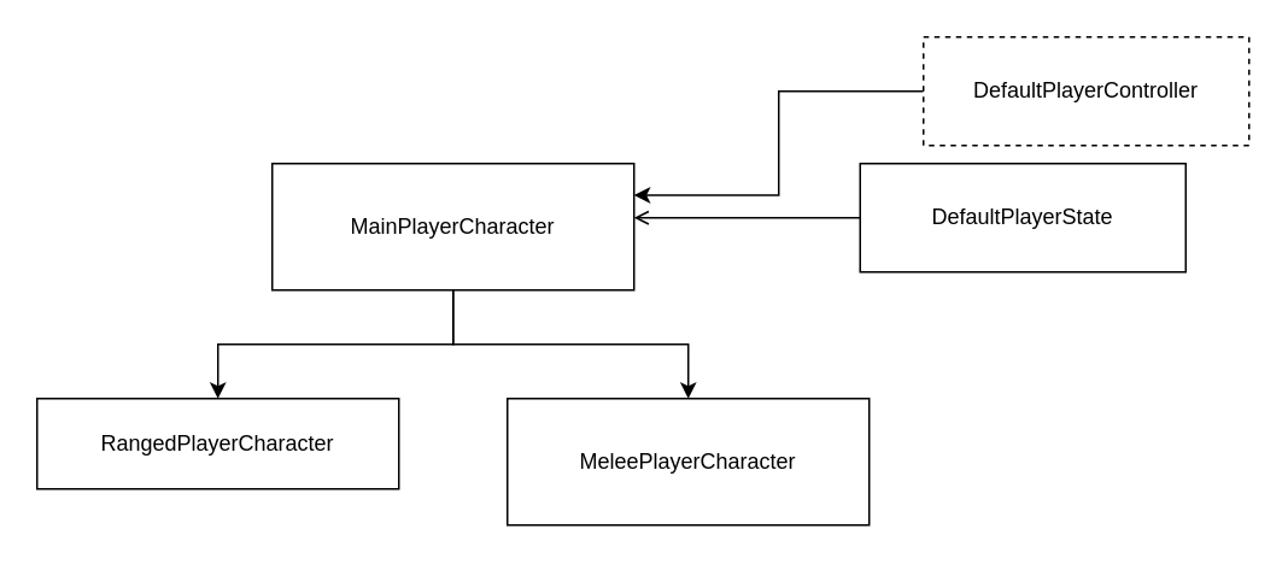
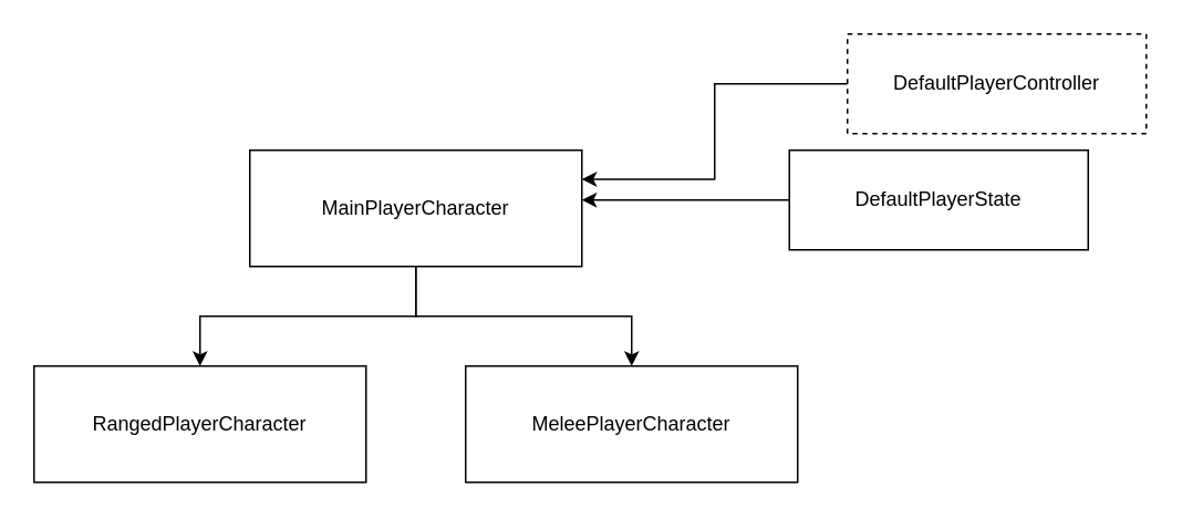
  <mxCell id="0" />
  <mxCell id="1" parent="0" />
  <mxCell id="2" style="edgeStyle=orthogonalEdgeStyle;rounded=0;orthogonalLoop=1;jettySize=auto;html=1;entryX=1;entryY=0.25;entryDx=0;entryDy=0;" edge="1" parent="1" source="3" target="6"><mxGeometry relative="1" as="geometry" /></mxCell>
  <mxCell id="3" value="DefaultPlayerController" style="html=1;whiteSpace=wrap;dashed=1;" vertex="1" parent="1"><mxGeometry x="510" y="20" width="180" height="60" as="geometry" /></mxCell>
  <mxCell id="4" style="edgeStyle=orthogonalEdgeStyle;rounded=0;orthogonalLoop=1;jettySize=auto;html=1;" edge="1" parent="1" source="6" target="8"><mxGeometry relative="1" as="geometry" /></mxCell>
  <mxCell id="5" style="edgeStyle=orthogonalEdgeStyle;rounded=0;orthogonalLoop=1;jettySize=auto;html=1;entryX=0.5;entryY=0;entryDx=0;entryDy=0;" edge="1" parent="1" source="6" target="9"><mxGeometry relative="1" as="geometry" /></mxCell>
  <mxCell id="6" value="MainPlayerCharacter" style="html=1;whiteSpace=wrap;" vertex="1" parent="1"><mxGeometry x="150" y="90" width="200" height="70" as="geometry" /></mxCell>
  <mxCell id="7" value="DefaultPlayerState" style="html=1;whiteSpace=wrap;" vertex="1" parent="1"><mxGeometry x="475" y="90" width="180" height="60" as="geometry" /></mxCell>
- <mxCell id="8" value="RangedPlayerCharacter" style="html=1;whiteSpace=wrap;" vertex="1" parent="1"><mxGeometry x="20" y="220" width="200" height="50" as="geometry" /></mxCell>
+ <mxCell id="8" value="RangedPlayerCharacter" style="html=1;whiteSpace=wrap;" vertex="1" parent="1"><mxGeometry x="20" y="220" width="200" height="70" as="geometry" /></mxCell>
  <mxCell id="9" value="MeleePlayerCharacter" style="html=1;whiteSpace=wrap;" vertex="1" parent="1"><mxGeometry x="280" y="220" width="200" height="70" as="geometry" /></mxCell>
- <mxCell id="10" style="edgeStyle=orthogonalEdgeStyle;rounded=0;orthogonalLoop=1;jettySize=auto;html=1;entryX=1;entryY=0.429;entryDx=0;entryDy=0;entryPerimeter=0;endArrow=open;" edge="1" parent="1" source="7" target="6"><mxGeometry relative="1" as="geometry" /></mxCell>
+ <mxCell id="10" style="edgeStyle=orthogonalEdgeStyle;rounded=0;orthogonalLoop=1;jettySize=auto;html=1;entryX=1;entryY=0.429;entryDx=0;entryDy=0;entryPerimeter=0;" edge="1" parent="1" source="7" target="6"><mxGeometry relative="1" as="geometry" /></mxCell>
